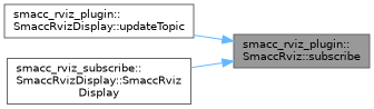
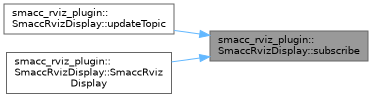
  digraph {
    rankdir=RL
    node [color=grey40 fillcolor=white fontname=Helvetica fontsize=10 shape=box style=filled]
    edge [color=steelblue1 dir=back fontname=Helvetica fontsize=10 labelfontname=Helvetica labelfontsize=10 style=solid]
-   n1 [color=gray40 fillcolor=grey60 fontcolor=black height=0.2 label="smacc_rviz_plugin::\lSmaccRviz::subscribe" width=0.4]
+   n1 [color=gray40 fillcolor=grey60 fontcolor=black height=0.2 label="smacc_rviz_plugin::\lSmaccRvizDisplay::subscribe" width=0.4]
    n2 [height=0.2 label="smacc_rviz_plugin::\lSmaccRvizDisplay::updateTopic" width=0.4]
-   n3 [height=0.2 label="smacc_rviz_subscribe::\lSmaccRvizDisplay::SmaccRviz\lDisplay" width=0.4]
+   n3 [height=0.2 label="smacc_rviz_plugin::\lSmaccRvizDisplay::SmaccRviz\lDisplay" width=0.4]
    n1 -> n2
    n1 -> n3
  }
